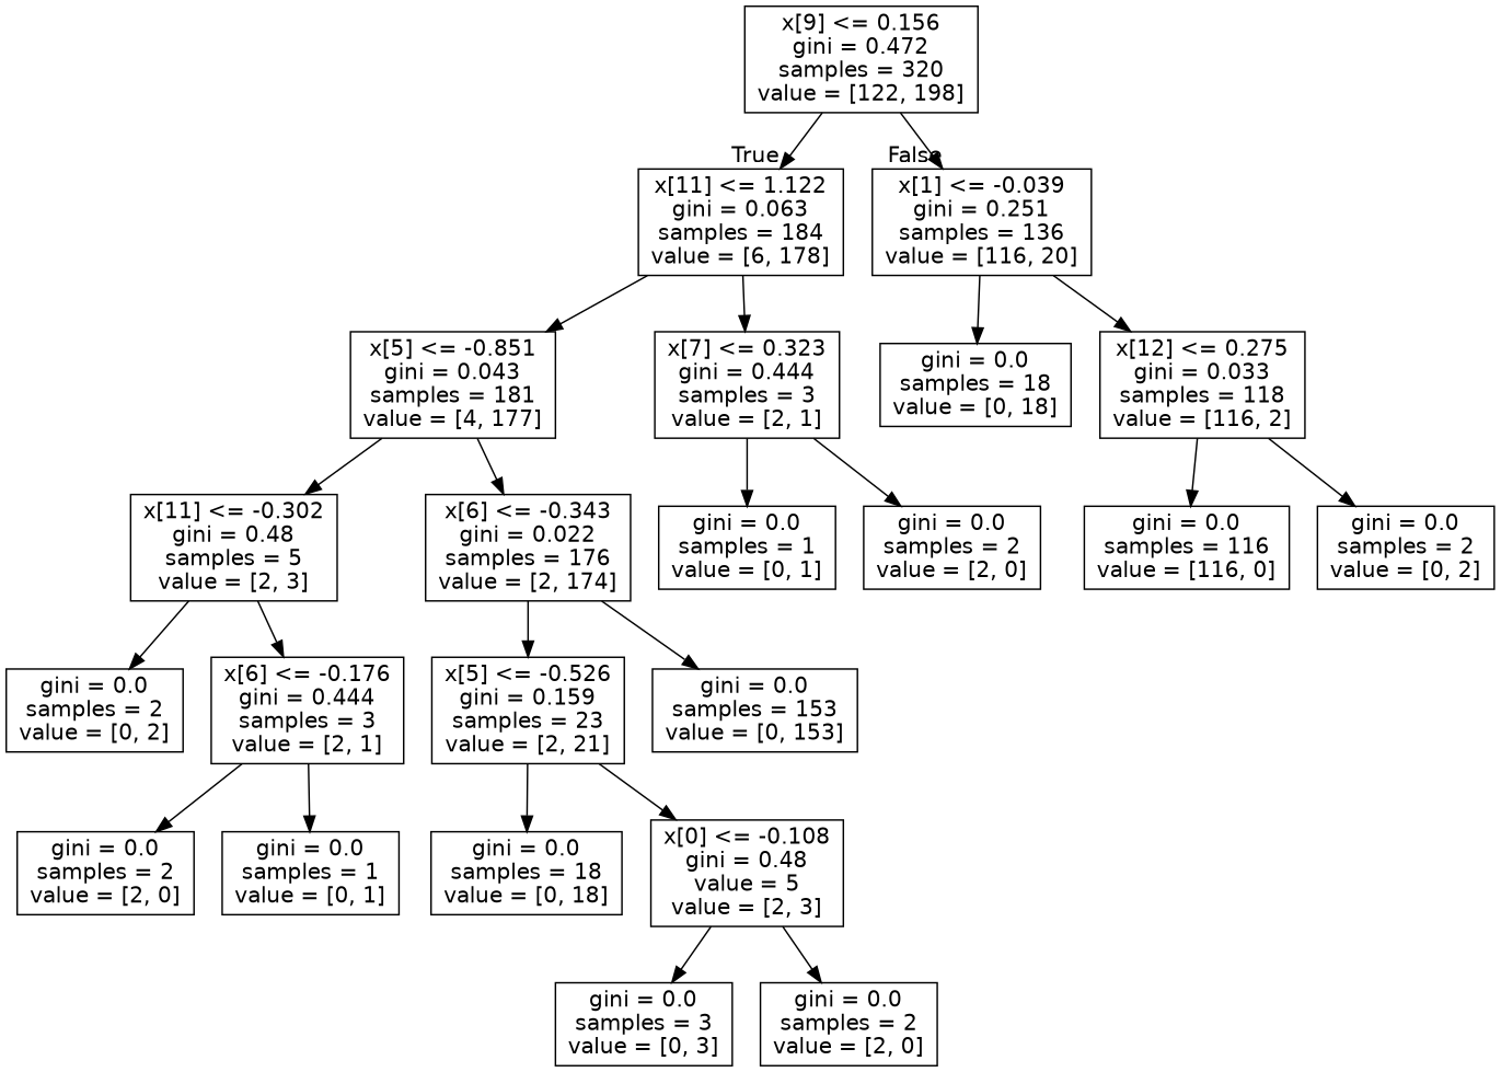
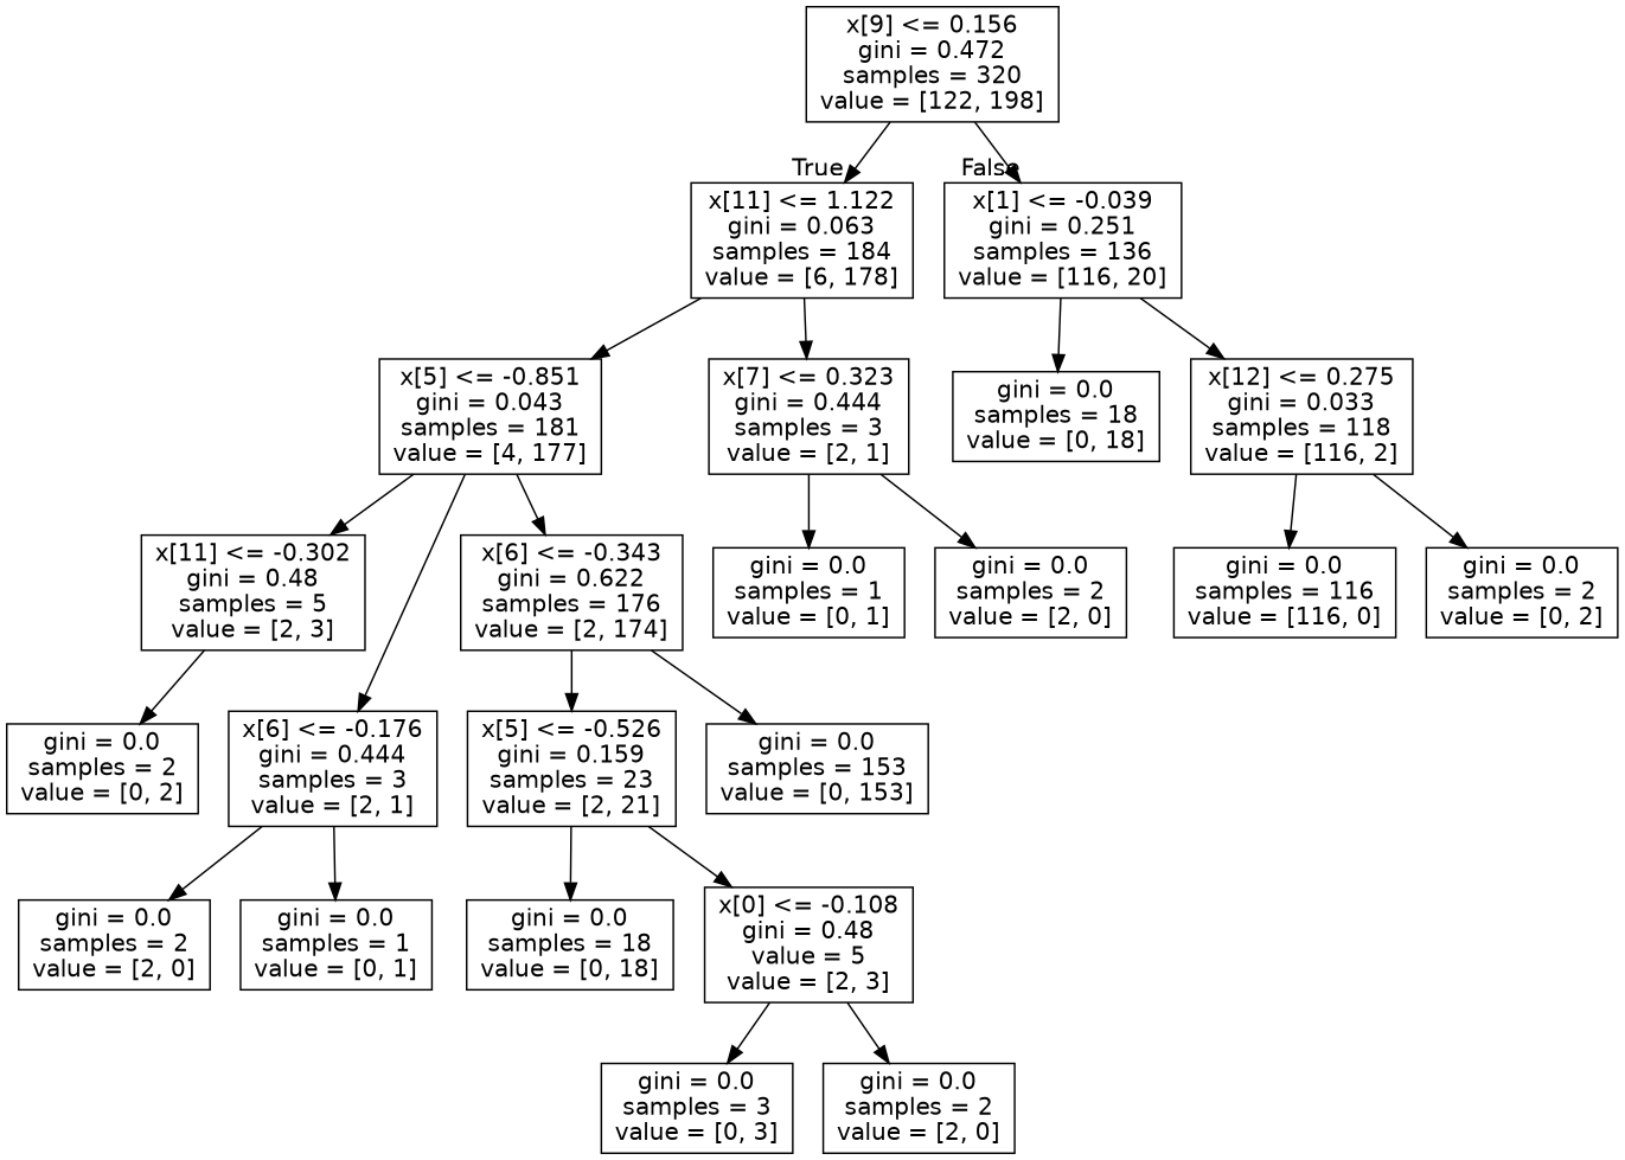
  digraph {
    node [fontname=helvetica shape=box]
    edge [fontname=helvetica]
    n1 [label="x[9] <= 0.156\ngini = 0.472\nsamples = 320\nvalue = [122, 198]"]
    n2 [label="x[11] <= 1.122\ngini = 0.063\nsamples = 184\nvalue = [6, 178]"]
    n3 [label="x[1] <= -0.039\ngini = 0.251\nsamples = 136\nvalue = [116, 20]"]
    n4 [label="x[5] <= -0.851\ngini = 0.043\nsamples = 181\nvalue = [4, 177]"]
    n5 [label="x[7] <= 0.323\ngini = 0.444\nsamples = 3\nvalue = [2, 1]"]
    n6 [label="gini = 0.0\nsamples = 18\nvalue = [0, 18]"]
    n7 [label="x[12] <= 0.275\ngini = 0.033\nsamples = 118\nvalue = [116, 2]"]
    n8 [label="x[11] <= -0.302\ngini = 0.48\nsamples = 5\nvalue = [2, 3]"]
-   n9 [label="x[6] <= -0.343\ngini = 0.022\nsamples = 176\nvalue = [2, 174]"]
+   n9 [label="x[6] <= -0.343\ngini = 0.622\nsamples = 176\nvalue = [2, 174]"]
    n10 [label="gini = 0.0\nsamples = 1\nvalue = [0, 1]"]
    n11 [label="gini = 0.0\nsamples = 2\nvalue = [2, 0]"]
    n12 [label="gini = 0.0\nsamples = 2\nvalue = [0, 2]"]
    n13 [label="x[6] <= -0.176\ngini = 0.444\nsamples = 3\nvalue = [2, 1]"]
    n14 [label="x[5] <= -0.526\ngini = 0.159\nsamples = 23\nvalue = [2, 21]"]
    n15 [label="gini = 0.0\nsamples = 153\nvalue = [0, 153]"]
    n16 [label="gini = 0.0\nsamples = 2\nvalue = [2, 0]"]
    n17 [label="gini = 0.0\nsamples = 1\nvalue = [0, 1]"]
    n18 [label="gini = 0.0\nsamples = 18\nvalue = [0, 18]"]
    n19 [label="x[0] <= -0.108\ngini = 0.48\nvalue = 5\nvalue = [2, 3]"]
    n20 [label="gini = 0.0\nsamples = 3\nvalue = [0, 3]"]
    n21 [label="gini = 0.0\nsamples = 2\nvalue = [2, 0]"]
    n22 [label="gini = 0.0\nsamples = 116\nvalue = [116, 0]"]
    n23 [label="gini = 0.0\nsamples = 2\nvalue = [0, 2]"]
    n1 -> n2 [headlabel=True labelangle=45 labeldistance=2.5]
    n1 -> n3 [headlabel=False labelangle=-45 labeldistance=2.5]
    n2 -> n4
    n2 -> n5
    n3 -> n6
    n3 -> n7
    n4 -> n8
    n4 -> n9
    n5 -> n10
    n5 -> n11
    n7 -> n22
    n7 -> n23
    n8 -> n12
-   n8 -> n13
+   n4 -> n13
    n9 -> n14
    n9 -> n15
    n13 -> n16
    n13 -> n17
    n14 -> n18
    n14 -> n19
    n19 -> n20
    n19 -> n21
  }
